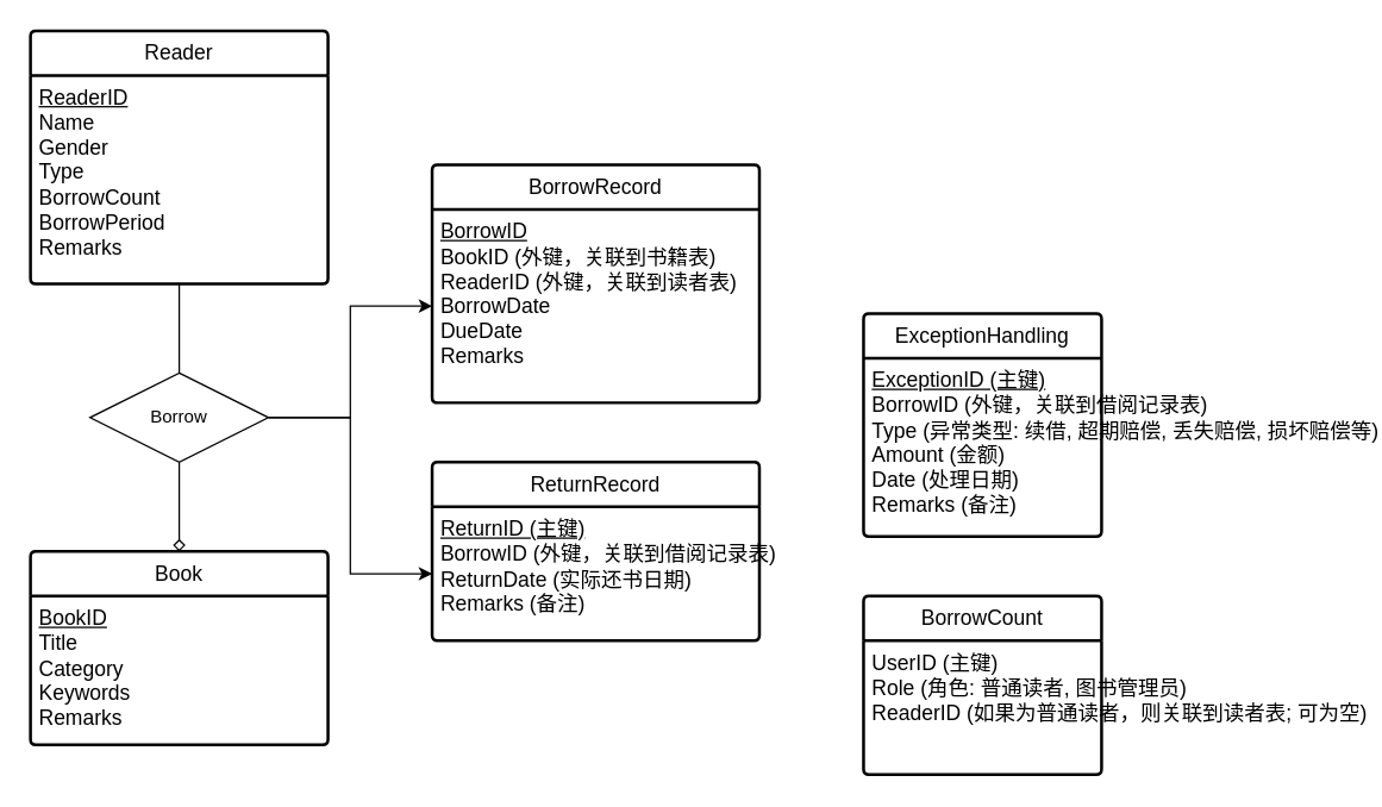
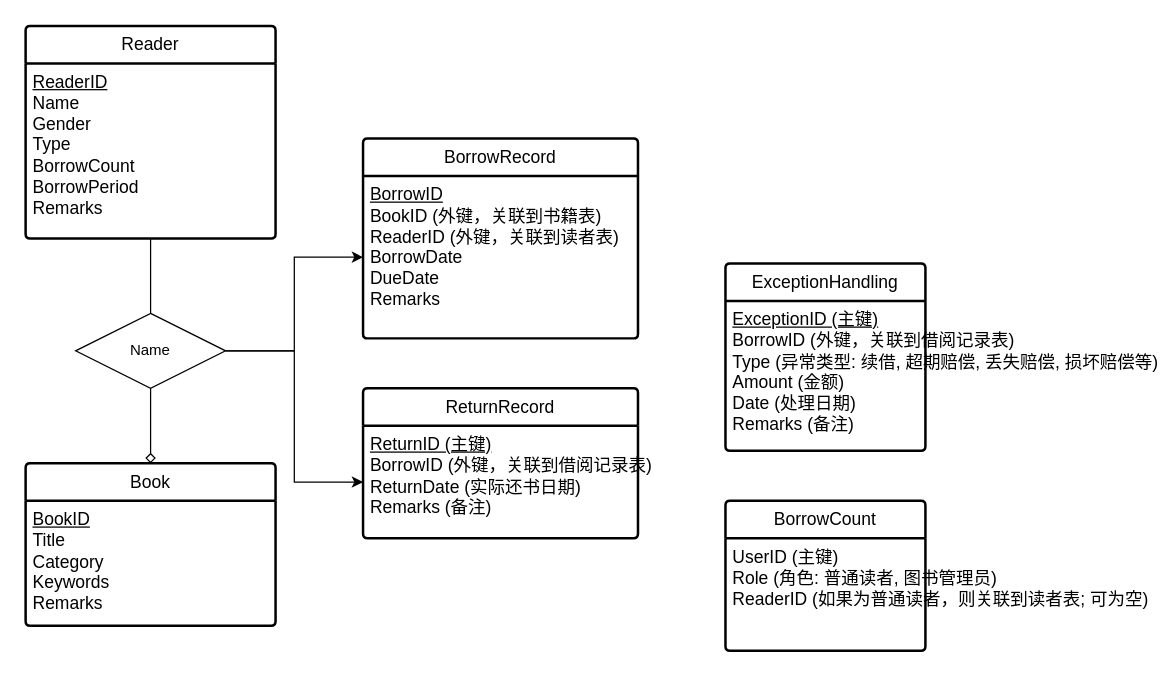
  <mxCell id="0" />
  <mxCell id="1" parent="0" />
  <mxCell id="2" value="Reader" style="swimlane;childLayout=stackLayout;horizontal=1;startSize=30;horizontalStack=0;rounded=1;fontSize=14;fontStyle=0;strokeWidth=2;resizeParent=0;resizeLast=1;shadow=0;dashed=0;align=center;arcSize=4;whiteSpace=wrap;html=1;swimlaneLine=1;" parent="1" vertex="1"><mxGeometry x="20" y="20" width="200" height="170" as="geometry"><mxRectangle x="80" y="130" width="80" height="30" as="alternateBounds" /></mxGeometry></mxCell>
  <mxCell id="3" value="&lt;div&gt;&lt;span style=&quot;font-size: 14px;&quot;&gt;&lt;u&gt;ReaderID&lt;/u&gt;&lt;/span&gt;&lt;/div&gt;&lt;div&gt;&lt;span style=&quot;font-size: 14px;&quot;&gt;Name&lt;/span&gt;&lt;/div&gt;&lt;div&gt;&lt;span style=&quot;font-size: 14px;&quot;&gt;Gender&lt;/span&gt;&lt;/div&gt;&lt;div&gt;&lt;span style=&quot;font-size: 14px;&quot;&gt;Type&lt;/span&gt;&lt;/div&gt;&lt;div&gt;&lt;span style=&quot;font-size: 14px;&quot;&gt;BorrowCount&lt;/span&gt;&lt;/div&gt;&lt;div&gt;&lt;span style=&quot;font-size: 14px;&quot;&gt;BorrowPeriod&lt;/span&gt;&lt;/div&gt;&lt;div&gt;&lt;span style=&quot;font-size: 14px;&quot;&gt;Remarks&lt;/span&gt;&lt;/div&gt;" style="align=left;strokeColor=none;fillColor=none;spacingLeft=4;fontSize=12;verticalAlign=top;resizable=0;rotatable=0;part=1;html=1;" parent="2" vertex="1"><mxGeometry y="30" width="200" height="140" as="geometry" /></mxCell>
  <mxCell id="4" style="edgeStyle=orthogonalEdgeStyle;rounded=0;orthogonalLoop=1;jettySize=auto;html=1;exitX=0.5;exitY=1;exitDx=0;exitDy=0;entryX=0.5;entryY=0;entryDx=0;entryDy=0;endArrow=diamond;endFill=0;" parent="1" source="7" target="9" edge="1"><mxGeometry relative="1" as="geometry" /></mxCell>
  <mxCell id="5" style="edgeStyle=orthogonalEdgeStyle;rounded=0;orthogonalLoop=1;jettySize=auto;html=1;" edge="1" parent="1" source="7" target="12"><mxGeometry relative="1" as="geometry" /></mxCell>
  <mxCell id="6" style="edgeStyle=orthogonalEdgeStyle;rounded=0;orthogonalLoop=1;jettySize=auto;html=1;entryX=0;entryY=0.5;entryDx=0;entryDy=0;" edge="1" parent="1" source="7" target="14"><mxGeometry relative="1" as="geometry" /></mxCell>
- <mxCell id="7" value="Borrow" style="shape=rhombus;perimeter=rhombusPerimeter;whiteSpace=wrap;html=1;align=center;" parent="1" vertex="1"><mxGeometry x="60" y="250" width="120" height="60" as="geometry" /></mxCell>
+ <mxCell id="7" value="Name" style="shape=rhombus;perimeter=rhombusPerimeter;whiteSpace=wrap;html=1;align=center;" parent="1" vertex="1"><mxGeometry x="60" y="250" width="120" height="60" as="geometry" /></mxCell>
  <mxCell id="8" style="edgeStyle=orthogonalEdgeStyle;rounded=0;orthogonalLoop=1;jettySize=auto;html=1;endArrow=none;endFill=0;" parent="1" source="3" target="7" edge="1"><mxGeometry relative="1" as="geometry" /></mxCell>
  <mxCell id="9" value="Book" style="swimlane;childLayout=stackLayout;horizontal=1;startSize=30;horizontalStack=0;rounded=1;fontSize=14;fontStyle=0;strokeWidth=2;resizeParent=0;resizeLast=1;shadow=0;dashed=0;align=center;arcSize=4;whiteSpace=wrap;html=1;swimlaneLine=1;" parent="1" vertex="1"><mxGeometry x="20" y="370" width="200" height="130" as="geometry" /></mxCell>
  <mxCell id="10" value="&lt;div&gt;&lt;span style=&quot;font-size: 14px;&quot;&gt;&lt;u&gt;BookID&lt;/u&gt;&lt;/span&gt;&lt;/div&gt;&lt;div&gt;&lt;span style=&quot;font-size: 14px;&quot;&gt;Title&lt;/span&gt;&lt;/div&gt;&lt;div&gt;&lt;span style=&quot;font-size: 14px;&quot;&gt;Category&lt;/span&gt;&lt;/div&gt;&lt;div&gt;&lt;span style=&quot;font-size: 14px;&quot;&gt;Keywords&lt;/span&gt;&lt;/div&gt;&lt;div&gt;&lt;span style=&quot;font-size: 14px;&quot;&gt;Remarks&lt;/span&gt;&lt;/div&gt;&lt;div&gt;&lt;br&gt;&lt;/div&gt;" style="align=left;strokeColor=none;fillColor=none;spacingLeft=4;fontSize=12;verticalAlign=top;resizable=0;rotatable=0;part=1;html=1;" parent="9" vertex="1"><mxGeometry y="30" width="200" height="100" as="geometry" /></mxCell>
  <mxCell id="11" value="BorrowRecord" style="swimlane;childLayout=stackLayout;horizontal=1;startSize=30;horizontalStack=0;rounded=1;fontSize=14;fontStyle=0;strokeWidth=2;resizeParent=0;resizeLast=1;shadow=0;dashed=0;align=center;arcSize=4;whiteSpace=wrap;html=1;" vertex="1" parent="1"><mxGeometry x="290" y="110" width="220" height="160" as="geometry" /></mxCell>
  <mxCell id="12" value="&lt;div&gt;&lt;div&gt;&lt;span style=&quot;font-size: 14px;&quot;&gt;&lt;u&gt;BorrowID&lt;/u&gt;&lt;/span&gt;&lt;/div&gt;&lt;div&gt;&lt;span style=&quot;font-size: 14px;&quot;&gt;BookID (外键，关联到书籍表)&lt;/span&gt;&lt;/div&gt;&lt;div&gt;&lt;span style=&quot;font-size: 14px;&quot;&gt;ReaderID (外键，关联到读者表)&lt;/span&gt;&lt;/div&gt;&lt;div&gt;&lt;span style=&quot;font-size: 14px;&quot;&gt;BorrowDate&lt;/span&gt;&lt;/div&gt;&lt;div&gt;&lt;span style=&quot;font-size: 14px;&quot;&gt;DueDate&lt;/span&gt;&lt;/div&gt;&lt;div&gt;&lt;span style=&quot;font-size: 14px;&quot;&gt;Remarks&lt;/span&gt;&lt;/div&gt;&lt;/div&gt;" style="align=left;strokeColor=none;fillColor=none;spacingLeft=4;fontSize=12;verticalAlign=top;resizable=0;rotatable=0;part=1;html=1;" vertex="1" parent="11"><mxGeometry y="30" width="220" height="130" as="geometry" /></mxCell>
  <mxCell id="13" value="ReturnRecord" style="swimlane;childLayout=stackLayout;horizontal=1;startSize=30;horizontalStack=0;rounded=1;fontSize=14;fontStyle=0;strokeWidth=2;resizeParent=0;resizeLast=1;shadow=0;dashed=0;align=center;arcSize=4;whiteSpace=wrap;html=1;" vertex="1" parent="1"><mxGeometry x="290" y="310" width="220" height="120" as="geometry" /></mxCell>
  <mxCell id="14" value="&lt;div&gt;&lt;span style=&quot;font-size: 14px;&quot;&gt;&lt;u&gt;ReturnID (主键)&lt;/u&gt;&lt;/span&gt;&lt;/div&gt;&lt;div&gt;&lt;span style=&quot;font-size: 14px;&quot;&gt;BorrowID (外键，关联到借阅记录表)&lt;/span&gt;&lt;/div&gt;&lt;div&gt;&lt;span style=&quot;font-size: 14px;&quot;&gt;ReturnDate (实际还书日期)&lt;/span&gt;&lt;/div&gt;&lt;div&gt;&lt;span style=&quot;font-size: 14px;&quot;&gt;Remarks (备注)&lt;/span&gt;&lt;/div&gt;&lt;div&gt;&lt;br&gt;&lt;/div&gt;" style="align=left;strokeColor=none;fillColor=none;spacingLeft=4;fontSize=12;verticalAlign=top;resizable=0;rotatable=0;part=1;html=1;" vertex="1" parent="13"><mxGeometry y="30" width="220" height="90" as="geometry" /></mxCell>
  <mxCell id="15" value="ExceptionHandling" style="swimlane;childLayout=stackLayout;horizontal=1;startSize=30;horizontalStack=0;rounded=1;fontSize=14;fontStyle=0;strokeWidth=2;resizeParent=0;resizeLast=1;shadow=0;dashed=0;align=center;arcSize=4;whiteSpace=wrap;html=1;" vertex="1" parent="1"><mxGeometry x="580" y="210" width="160" height="150" as="geometry" /></mxCell>
  <mxCell id="16" value="&lt;div&gt;&lt;div&gt;&lt;font style=&quot;font-size: 14px;&quot;&gt;&lt;u&gt;ExceptionID (主键)&lt;/u&gt;&lt;/font&gt;&lt;/div&gt;&lt;div&gt;&lt;font style=&quot;font-size: 14px;&quot;&gt;BorrowID (外键，关联到借阅记录表)&lt;/font&gt;&lt;/div&gt;&lt;div&gt;&lt;font style=&quot;font-size: 14px;&quot;&gt;Type (异常类型: 续借, 超期赔偿, 丢失赔偿, 损坏赔偿等)&lt;/font&gt;&lt;/div&gt;&lt;div&gt;&lt;font style=&quot;font-size: 14px;&quot;&gt;Amount (金额)&lt;/font&gt;&lt;/div&gt;&lt;div&gt;&lt;font style=&quot;font-size: 14px;&quot;&gt;Date (处理日期)&lt;/font&gt;&lt;/div&gt;&lt;div&gt;&lt;font style=&quot;font-size: 14px;&quot;&gt;Remarks (备注)&lt;/font&gt;&lt;/div&gt;&lt;/div&gt;&lt;div&gt;&lt;br&gt;&lt;/div&gt;&lt;div&gt;&lt;br&gt;&lt;/div&gt;" style="align=left;strokeColor=none;fillColor=none;spacingLeft=4;fontSize=12;verticalAlign=top;resizable=0;rotatable=0;part=1;html=1;" vertex="1" parent="15"><mxGeometry y="30" width="160" height="120" as="geometry" /></mxCell>
  <mxCell id="17" value="BorrowCount" style="swimlane;childLayout=stackLayout;horizontal=1;startSize=30;horizontalStack=0;rounded=1;fontSize=14;fontStyle=0;strokeWidth=2;resizeParent=0;resizeLast=1;shadow=0;dashed=0;align=center;arcSize=4;whiteSpace=wrap;html=1;" vertex="1" parent="1"><mxGeometry x="580" y="400" width="160" height="120" as="geometry" /></mxCell>
  <mxCell id="18" value="&lt;div&gt;&lt;font style=&quot;font-size: 14px;&quot;&gt;UserID (主键)&lt;/font&gt;&lt;/div&gt;&lt;div&gt;&lt;font style=&quot;font-size: 14px;&quot;&gt;Role (角色: 普通读者, 图书管理员)&lt;/font&gt;&lt;/div&gt;&lt;div&gt;&lt;font style=&quot;font-size: 14px;&quot;&gt;ReaderID (如果为普通读者，则关联到读者表; 可为空)&lt;/font&gt;&lt;/div&gt;" style="align=left;strokeColor=none;fillColor=none;spacingLeft=4;fontSize=12;verticalAlign=top;resizable=0;rotatable=0;part=1;html=1;" vertex="1" parent="17"><mxGeometry y="30" width="160" height="90" as="geometry" /></mxCell>
